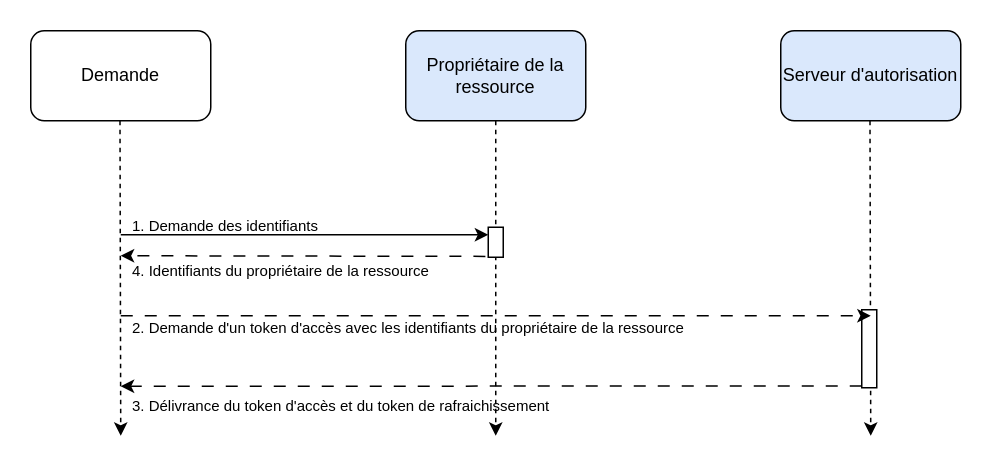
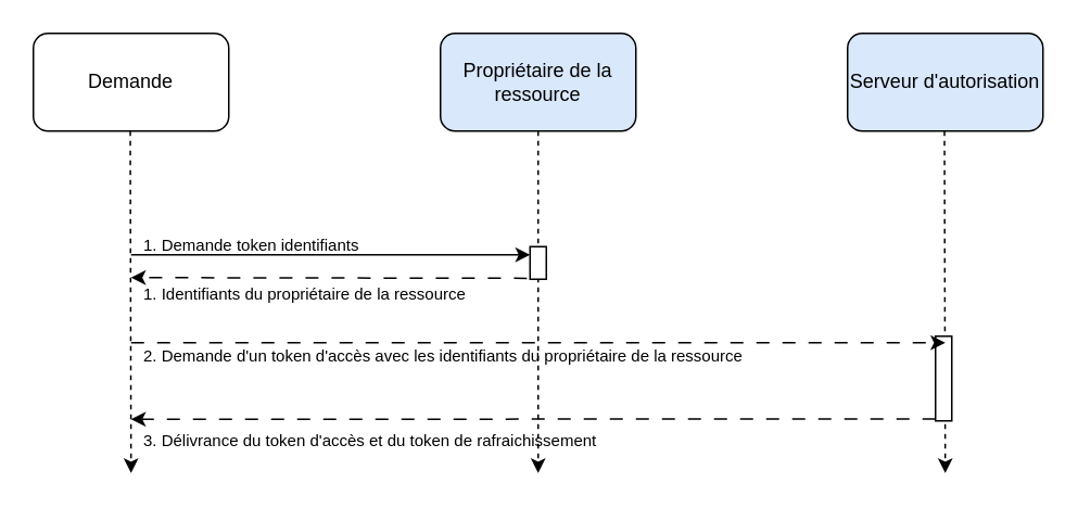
  <mxCell id="0" />
  <mxCell id="1" parent="0" />
  <mxCell id="2" value="Serveur d'autorisation" style="rounded=1;whiteSpace=wrap;html=1;fillColor=#dae8fc;" vertex="1" parent="1"><mxGeometry x="520" y="20" width="120" height="60" as="geometry" /></mxCell>
  <mxCell id="3" value="Propriétaire de la ressource" style="rounded=1;whiteSpace=wrap;html=1;fillColor=#dae8fc;" vertex="1" parent="1"><mxGeometry x="270" y="20" width="120" height="60" as="geometry" /></mxCell>
  <mxCell id="4" value="Demande" style="rounded=1;whiteSpace=wrap;html=1;" vertex="1" parent="1"><mxGeometry x="20" y="20" width="120" height="60" as="geometry" /></mxCell>
  <mxCell id="5" value="" style="endArrow=classic;html=1;rounded=0;exitX=0.5;exitY=1;exitDx=0;exitDy=0;dashed=1;" edge="1" parent="1"><mxGeometry width="50" height="50" relative="1" as="geometry"><mxPoint x="79.5" y="80" as="sourcePoint" /><mxPoint x="80" y="290" as="targetPoint" /><Array as="points" /></mxGeometry></mxCell>
- <mxCell id="6" value="1. Demande des identifiants" style="text;whiteSpace=wrap;fontSize=10;" vertex="1" parent="1"><mxGeometry x="86" y="138" width="239" height="30" as="geometry" /></mxCell>
+ <mxCell id="6" value="1. Demande token identifiants" style="text;whiteSpace=wrap;fontSize=10;" vertex="1" parent="1"><mxGeometry x="86" y="138" width="239" height="30" as="geometry" /></mxCell>
  <mxCell id="7" value="" style="endArrow=classic;html=1;rounded=0;exitX=0.5;exitY=1;exitDx=0;exitDy=0;dashed=1;" edge="1" parent="1"><mxGeometry width="50" height="50" relative="1" as="geometry"><mxPoint x="579.5" y="80" as="sourcePoint" /><mxPoint x="580" y="290" as="targetPoint" /></mxGeometry></mxCell>
  <mxCell id="8" value="" style="endArrow=classic;html=1;rounded=0;exitX=0.5;exitY=1;exitDx=0;exitDy=0;dashed=1;" edge="1" parent="1" source="3"><mxGeometry width="50" height="50" relative="1" as="geometry"><mxPoint x="334" y="90" as="sourcePoint" /><mxPoint x="330" y="290" as="targetPoint" /></mxGeometry></mxCell>
- <mxCell id="9" value="4. Identifiants du propriétaire de la ressource" style="text;whiteSpace=wrap;fontSize=10;" vertex="1" parent="1"><mxGeometry x="86" y="168" width="239" height="22" as="geometry" /></mxCell>
+ <mxCell id="9" value="1. Identifiants du propriétaire de la ressource" style="text;whiteSpace=wrap;fontSize=10;" vertex="1" parent="1"><mxGeometry x="86" y="168" width="239" height="22" as="geometry" /></mxCell>
  <mxCell id="10" value="3. Délivrance du token d'accès et du token de rafraichissement " style="text;whiteSpace=wrap;fontSize=10;" vertex="1" parent="1"><mxGeometry x="86" y="258" width="424" height="20" as="geometry" /></mxCell>
  <mxCell id="11" value="" style="rounded=0;whiteSpace=wrap;html=1;" vertex="1" parent="1"><mxGeometry x="325" y="151" width="10" height="20" as="geometry" /></mxCell>
  <mxCell id="12" value="" style="endArrow=classic;html=1;rounded=0;entryX=0;entryY=0.25;entryDx=0;entryDy=0;" edge="1" parent="1" target="11"><mxGeometry width="50" height="50" relative="1" as="geometry"><mxPoint x="80" y="156" as="sourcePoint" /><mxPoint x="320" y="160" as="targetPoint" /></mxGeometry></mxCell>
  <mxCell id="13" value="" style="endArrow=classic;html=1;rounded=0;exitX=-0.19;exitY=0.971;exitDx=0;exitDy=0;exitPerimeter=0;dashed=1;dashPattern=8 8;" edge="1" parent="1" source="11"><mxGeometry width="50" height="50" relative="1" as="geometry"><mxPoint x="330" y="168" as="sourcePoint" /><mxPoint x="80" y="170" as="targetPoint" /></mxGeometry></mxCell>
  <mxCell id="14" value="" style="rounded=0;whiteSpace=wrap;html=1;" vertex="1" parent="1"><mxGeometry x="574" y="206" width="10" height="52" as="geometry" /></mxCell>
  <mxCell id="15" value="" style="endArrow=classic;html=1;rounded=0;dashed=1;dashPattern=8 8;" edge="1" parent="1"><mxGeometry width="50" height="50" relative="1" as="geometry"><mxPoint x="574" y="256.82" as="sourcePoint" /><mxPoint x="80" y="257" as="targetPoint" /></mxGeometry></mxCell>
  <mxCell id="16" value="" style="endArrow=classic;html=1;rounded=0;dashed=1;dashPattern=8 8;" edge="1" parent="1"><mxGeometry width="50" height="50" relative="1" as="geometry"><mxPoint x="80" y="210" as="sourcePoint" /><mxPoint x="580" y="210" as="targetPoint" /></mxGeometry></mxCell>
  <mxCell id="17" value="2. Demande d'un token d'accès avec les identifiants du propriétaire de la ressource" style="text;whiteSpace=wrap;fontSize=10;" vertex="1" parent="1"><mxGeometry x="86" y="206" width="404" height="20" as="geometry" /></mxCell>
